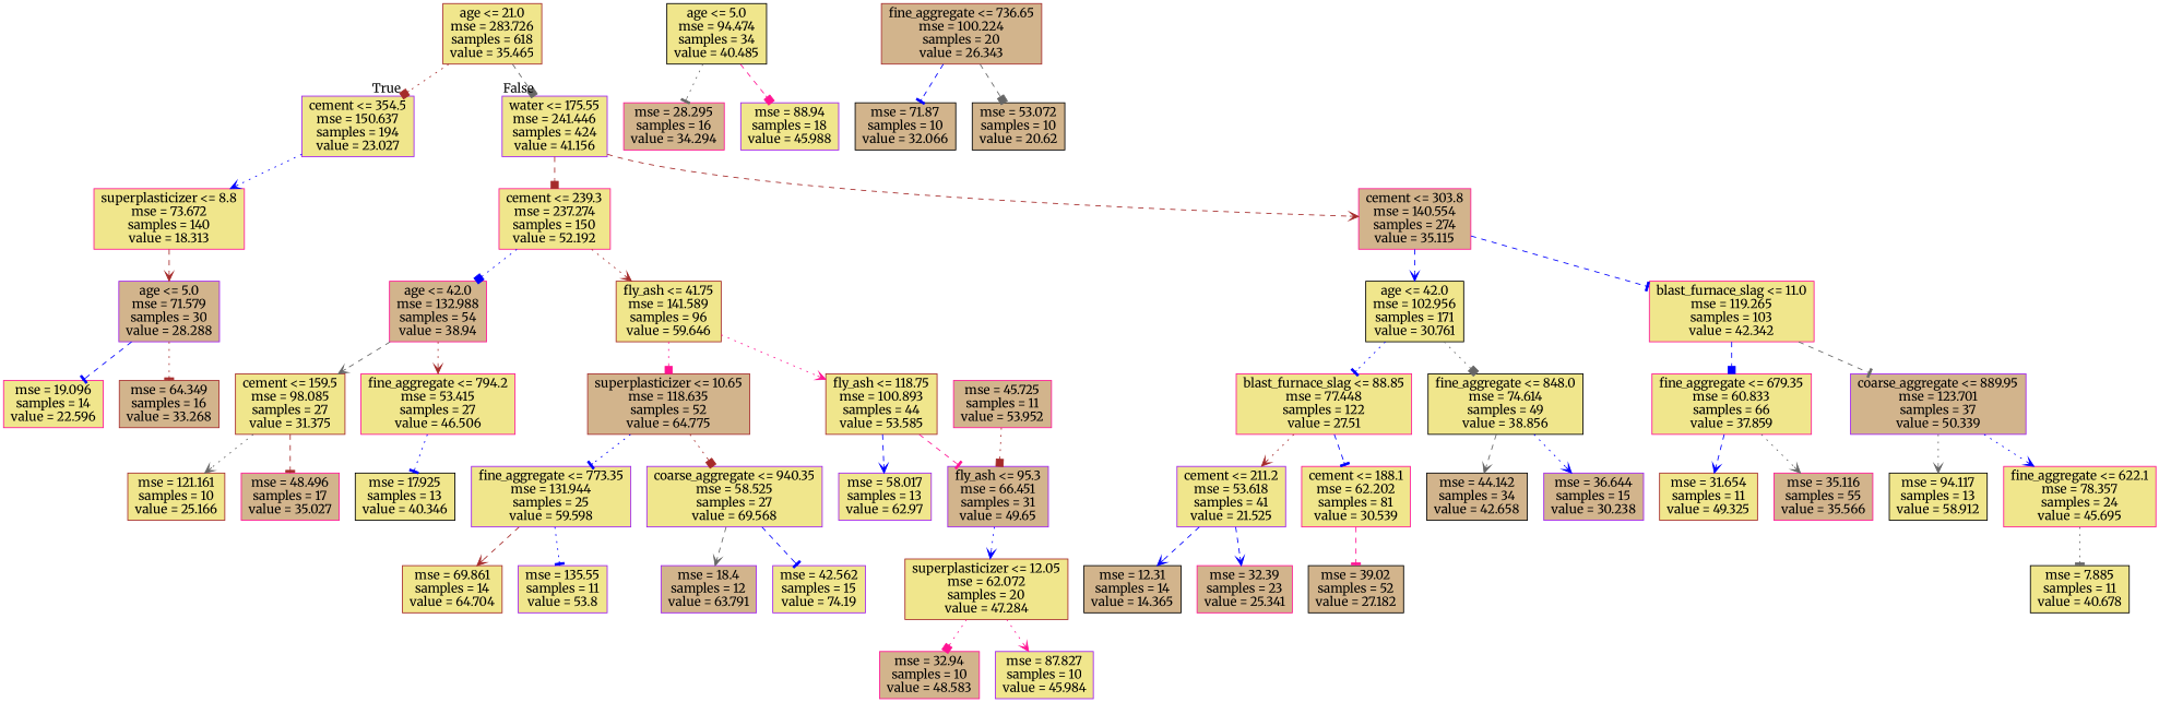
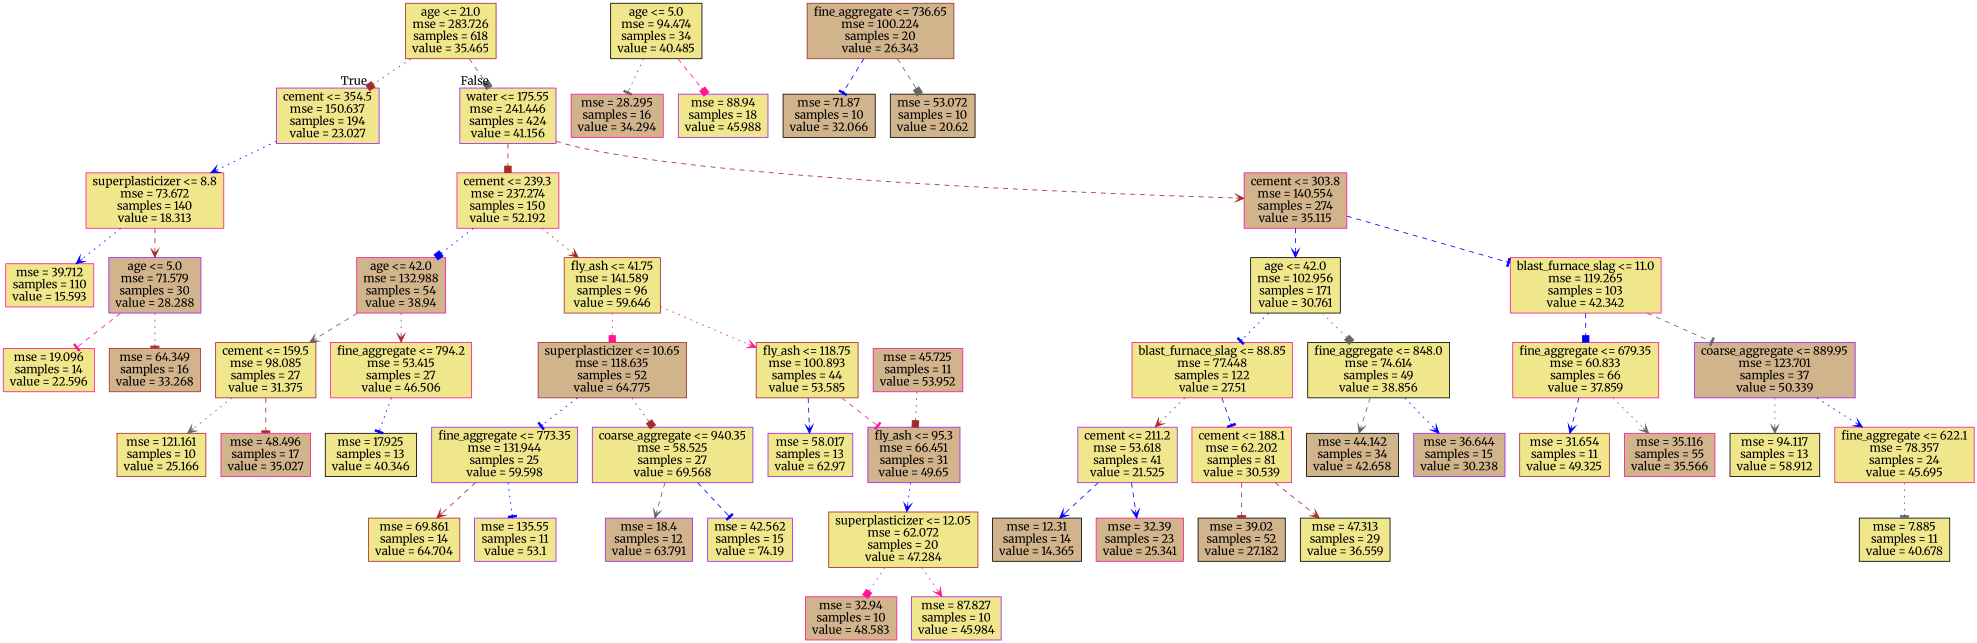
  digraph {
    fontname=Merriweather
    node [color=deeppink fillcolor=khaki fontname=Merriweather shape=box style=filled]
    edge [arrowhead=vee color=blue fontname=Merriweather style=dotted]
    n1 [color=brown label="age <= 21.0\nmse = 283.726\nsamples = 618\nvalue = 35.465"]
    n2 [color=purple label="cement <= 354.5\nmse = 150.637\nsamples = 194\nvalue = 23.027"]
    n3 [color=purple label="water <= 175.55\nmse = 241.446\nsamples = 424\nvalue = 41.156"]
    n4 [label="superplasticizer <= 8.8\nmse = 73.672\nsamples = 140\nvalue = 18.313"]
    n5 [label="cement <= 239.3\nmse = 237.274\nsamples = 150\nvalue = 52.192"]
    n6 [fillcolor=tan label="cement <= 303.8\nmse = 140.554\nsamples = 274\nvalue = 35.115"]
+   n7 [label="mse = 39.712\nsamples = 110\nvalue = 15.593"]
    n8 [color=purple fillcolor=tan label="age <= 5.0\nmse = 71.579\nsamples = 30\nvalue = 28.288"]
    n9 [label="mse = 19.096\nsamples = 14\nvalue = 22.596"]
    n10 [color=brown fillcolor=tan label="mse = 64.349\nsamples = 16\nvalue = 33.268"]
    n11 [color=black label="age <= 5.0\nmse = 94.474\nsamples = 34\nvalue = 40.485"]
    n12 [fillcolor=tan label="mse = 28.295\nsamples = 16\nvalue = 34.294"]
    n13 [color=purple label="mse = 88.94\nsamples = 18\nvalue = 45.988"]
    n14 [color=brown fillcolor=tan label="fine_aggregate <= 736.65\nmse = 100.224\nsamples = 20\nvalue = 26.343"]
    n15 [color=black fillcolor=tan label="mse = 71.87\nsamples = 10\nvalue = 32.066"]
    n16 [color=black fillcolor=tan label="mse = 53.072\nsamples = 10\nvalue = 20.62"]
    n17 [fillcolor=tan label="age <= 42.0\nmse = 132.988\nsamples = 54\nvalue = 38.94"]
    n18 [color=brown label="fly_ash <= 41.75\nmse = 141.589\nsamples = 96\nvalue = 59.646"]
    n19 [color=black label="age <= 42.0\nmse = 102.956\nsamples = 171\nvalue = 30.761"]
    n20 [label="blast_furnace_slag <= 11.0\nmse = 119.265\nsamples = 103\nvalue = 42.342"]
    n21 [color=brown label="cement <= 159.5\nmse = 98.085\nsamples = 27\nvalue = 31.375"]
    n22 [label="fine_aggregate <= 794.2\nmse = 53.415\nsamples = 27\nvalue = 46.506"]
    n23 [color=brown fillcolor=tan label="superplasticizer <= 10.65\nmse = 118.635\nsamples = 52\nvalue = 64.775"]
    n24 [color=brown label="fly_ash <= 118.75\nmse = 100.893\nsamples = 44\nvalue = 53.585"]
    n25 [color=brown label="mse = 121.161\nsamples = 10\nvalue = 25.166"]
    n26 [fillcolor=tan label="mse = 48.496\nsamples = 17\nvalue = 35.027"]
    n27 [color=black label="mse = 17.925\nsamples = 13\nvalue = 40.346"]
    n28 [color=purple label="fine_aggregate <= 773.35\nmse = 131.944\nsamples = 25\nvalue = 59.598"]
    n29 [color=purple label="coarse_aggregate <= 940.35\nmse = 58.525\nsamples = 27\nvalue = 69.568"]
    n30 [color=purple fillcolor=tan label="fly_ash <= 95.3\nmse = 66.451\nsamples = 31\nvalue = 49.65"]
    n31 [color=purple label="mse = 58.017\nsamples = 13\nvalue = 62.97"]
    n32 [color=brown label="mse = 69.861\nsamples = 14\nvalue = 64.704"]
-   n33 [color=purple label="mse = 135.55\nsamples = 11\nvalue = 53.8"]
+   n33 [color=purple label="mse = 135.55\nsamples = 11\nvalue = 53.1"]
    n34 [color=purple fillcolor=tan label="mse = 18.4\nsamples = 12\nvalue = 63.791"]
    n35 [color=purple label="mse = 42.562\nsamples = 15\nvalue = 74.19"]
    n36 [color=brown label="superplasticizer <= 12.05\nmse = 62.072\nsamples = 20\nvalue = 47.284"]
    n37 [fillcolor=tan label="mse = 45.725\nsamples = 11\nvalue = 53.952"]
    n38 [fillcolor=tan label="mse = 32.94\nsamples = 10\nvalue = 48.583"]
    n39 [color=purple label="mse = 87.827\nsamples = 10\nvalue = 45.984"]
    n40 [label="blast_furnace_slag <= 88.85\nmse = 77.448\nsamples = 122\nvalue = 27.51"]
    n41 [color=black label="fine_aggregate <= 848.0\nmse = 74.614\nsamples = 49\nvalue = 38.856"]
    n42 [label="fine_aggregate <= 679.35\nmse = 60.833\nsamples = 66\nvalue = 37.859"]
    n43 [color=purple fillcolor=tan label="coarse_aggregate <= 889.95\nmse = 123.701\nsamples = 37\nvalue = 50.339"]
    n44 [color=purple label="cement <= 211.2\nmse = 53.618\nsamples = 41\nvalue = 21.525"]
    n45 [label="cement <= 188.1\nmse = 62.202\nsamples = 81\nvalue = 30.539"]
    n46 [color=black fillcolor=tan label="mse = 44.142\nsamples = 34\nvalue = 42.658"]
    n47 [color=purple fillcolor=tan label="mse = 36.644\nsamples = 15\nvalue = 30.238"]
    n48 [color=black fillcolor=tan label="mse = 12.31\nsamples = 14\nvalue = 14.365"]
    n49 [fillcolor=tan label="mse = 32.39\nsamples = 23\nvalue = 25.341"]
    n50 [color=black fillcolor=tan label="mse = 39.02\nsamples = 52\nvalue = 27.182"]
+   n51 [color=black label="mse = 47.313\nsamples = 29\nvalue = 36.559"]
    n52 [color=brown label="mse = 31.654\nsamples = 11\nvalue = 49.325"]
    n53 [fillcolor=tan label="mse = 35.116\nsamples = 55\nvalue = 35.566"]
    n54 [color=black label="mse = 94.117\nsamples = 13\nvalue = 58.912"]
    n55 [label="fine_aggregate <= 622.1\nmse = 78.357\nsamples = 24\nvalue = 45.695"]
    n56 [color=black label="mse = 7.885\nsamples = 11\nvalue = 40.678"]
    n1 -> n2 [arrowhead=box color=brown headlabel=True labelangle=45 labeldistance=2.5]
    n1 -> n3 [arrowhead=box color=gray40 headlabel=False labelangle=-45 labeldistance=2.5 style=dashed]
    n2 -> n4
    n3 -> n5 [arrowhead=box color=brown style=dashed]
    n3 -> n6 [color=brown style=dashed]
+   n4 -> n7
    n4 -> n8 [color=brown style=dashed]
    n5 -> n17 [arrowhead=box]
    n5 -> n18 [color=brown]
    n6 -> n19 [style=dashed]
    n6 -> n20 [arrowhead=tee style=dashed]
-   n8 -> n9 [arrowhead=tee style=dashed]
+   n8 -> n9 [arrowhead=tee color=deeppink style=dashed]
    n8 -> n10 [arrowhead=tee color=brown]
    n11 -> n12 [arrowhead=tee color=gray40]
    n11 -> n13 [arrowhead=box color=deeppink style=dashed]
    n14 -> n15 [arrowhead=tee style=dashed]
    n14 -> n16 [arrowhead=box color=gray40 style=dashed]
    n17 -> n21 [color=gray40 style=dashed]
    n17 -> n22 [color=brown]
    n18 -> n23 [arrowhead=box color=deeppink]
    n18 -> n24 [color=deeppink]
    n19 -> n40 [arrowhead=tee]
    n19 -> n41 [arrowhead=box color=gray40]
    n20 -> n42 [arrowhead=box style=dashed]
    n20 -> n43 [arrowhead=tee color=gray40 style=dashed]
    n21 -> n25 [color=gray40]
    n21 -> n26 [arrowhead=tee color=brown style=dashed]
    n22 -> n27 [arrowhead=tee]
    n23 -> n28 [arrowhead=tee]
    n23 -> n29 [arrowhead=box color=brown]
    n24 -> n30 [arrowhead=tee color=deeppink style=dashed]
    n24 -> n31 [style=dashed]
    n28 -> n32 [color=brown style=dashed]
    n28 -> n33 [arrowhead=tee]
    n29 -> n34 [color=gray40 style=dashed]
    n29 -> n35 [arrowhead=tee style=dashed]
    n30 -> n36
    n36 -> n38 [arrowhead=box color=deeppink]
    n36 -> n39 [color=deeppink]
    n37 -> n30 [arrowhead=box color=brown]
    n40 -> n44 [color=brown]
    n40 -> n45 [arrowhead=tee style=dashed]
    n41 -> n46 [color=gray40 style=dashed]
    n41 -> n47
    n42 -> n52 [style=dashed]
    n42 -> n53 [color=gray40]
    n43 -> n54 [color=gray40]
    n43 -> n55
    n44 -> n48 [style=dashed]
    n44 -> n49 [style=dashed]
-   n45 -> n50 [arrowhead=tee color=deeppink style=dashed]
+   n45 -> n50 [arrowhead=tee color=brown style=dashed]
+   n45 -> n51 [color=brown style=dashed]
    n55 -> n56 [arrowhead=tee color=gray40]
  }
